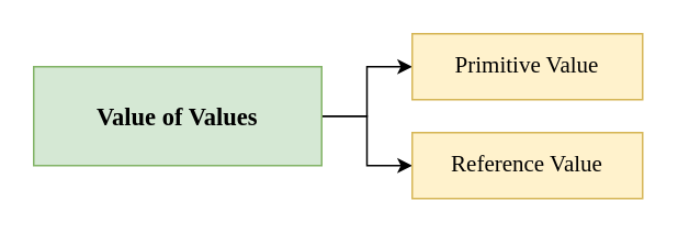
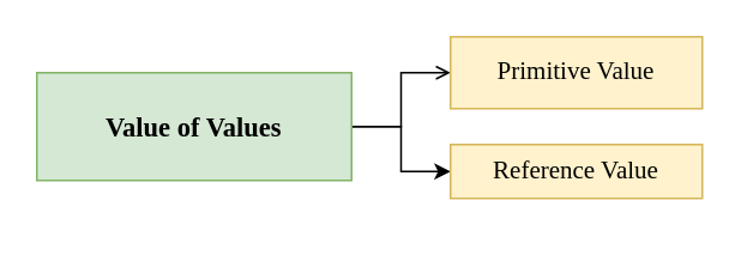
  <mxCell id="0" />
  <mxCell id="1" parent="0" />
- <mxCell id="2" style="edgeStyle=orthogonalEdgeStyle;rounded=0;orthogonalLoop=1;jettySize=auto;html=1;exitX=1;exitY=0.5;exitDx=0;exitDy=0;" edge="1" parent="1" source="4" target="5"><mxGeometry relative="1" as="geometry" /></mxCell>
+ <mxCell id="2" style="edgeStyle=orthogonalEdgeStyle;rounded=0;orthogonalLoop=1;jettySize=auto;html=1;exitX=1;exitY=0.5;exitDx=0;exitDy=0;endArrow=open;" edge="1" parent="1" source="4" target="5"><mxGeometry relative="1" as="geometry" /></mxCell>
  <mxCell id="3" style="edgeStyle=orthogonalEdgeStyle;rounded=0;orthogonalLoop=1;jettySize=auto;html=1;exitX=1;exitY=0.5;exitDx=0;exitDy=0;" edge="1" parent="1" source="4" target="6"><mxGeometry relative="1" as="geometry" /></mxCell>
  <mxCell id="4" value="&lt;b&gt;&lt;font style=&quot;font-size: 15px&quot;&gt;Value of Values&lt;/font&gt;&lt;/b&gt;" style="rounded=0;whiteSpace=wrap;html=1;fillColor=#d5e8d4;strokeColor=#82b366;fontFamily=Verdana;" vertex="1" parent="1"><mxGeometry x="20" y="40" width="175" height="60" as="geometry" /></mxCell>
  <mxCell id="5" value="&lt;span style=&quot;font-family: &amp;#34;verdana&amp;#34; ; font-size: 14px ; font-style: normal ; font-weight: 400 ; letter-spacing: normal ; text-align: center ; text-indent: 0px ; text-transform: none ; word-spacing: 0px ; float: none ; display: inline&quot;&gt;Primitive Value&lt;/span&gt;" style="rounded=0;whiteSpace=wrap;html=1;fontFamily=Verdana;fillColor=#fff2cc;strokeColor=#d6b656;" vertex="1" parent="1"><mxGeometry x="250" y="20" width="140" height="40" as="geometry" /></mxCell>
- <mxCell id="6" value="&lt;span style=&quot;font-family: &amp;#34;verdana&amp;#34; ; font-size: 14px ; font-style: normal ; font-weight: 400 ; letter-spacing: normal ; text-align: center ; text-indent: 0px ; text-transform: none ; word-spacing: 0px ; float: none ; display: inline&quot;&gt;Reference Value&lt;/span&gt;" style="rounded=0;whiteSpace=wrap;html=1;fontFamily=Verdana;fillColor=#fff2cc;strokeColor=#d6b656;" vertex="1" parent="1"><mxGeometry x="250" y="80" width="140" height="40" as="geometry" /></mxCell>
+ <mxCell id="6" value="&lt;span style=&quot;font-family: &amp;#34;verdana&amp;#34; ; font-size: 14px ; font-style: normal ; font-weight: 400 ; letter-spacing: normal ; text-align: center ; text-indent: 0px ; text-transform: none ; word-spacing: 0px ; float: none ; display: inline&quot;&gt;Reference Value&lt;/span&gt;" style="rounded=0;whiteSpace=wrap;html=1;fontFamily=Verdana;fillColor=#fff2cc;strokeColor=#d6b656;" vertex="1" parent="1"><mxGeometry x="250" y="80" width="140" height="30" as="geometry" /></mxCell>
